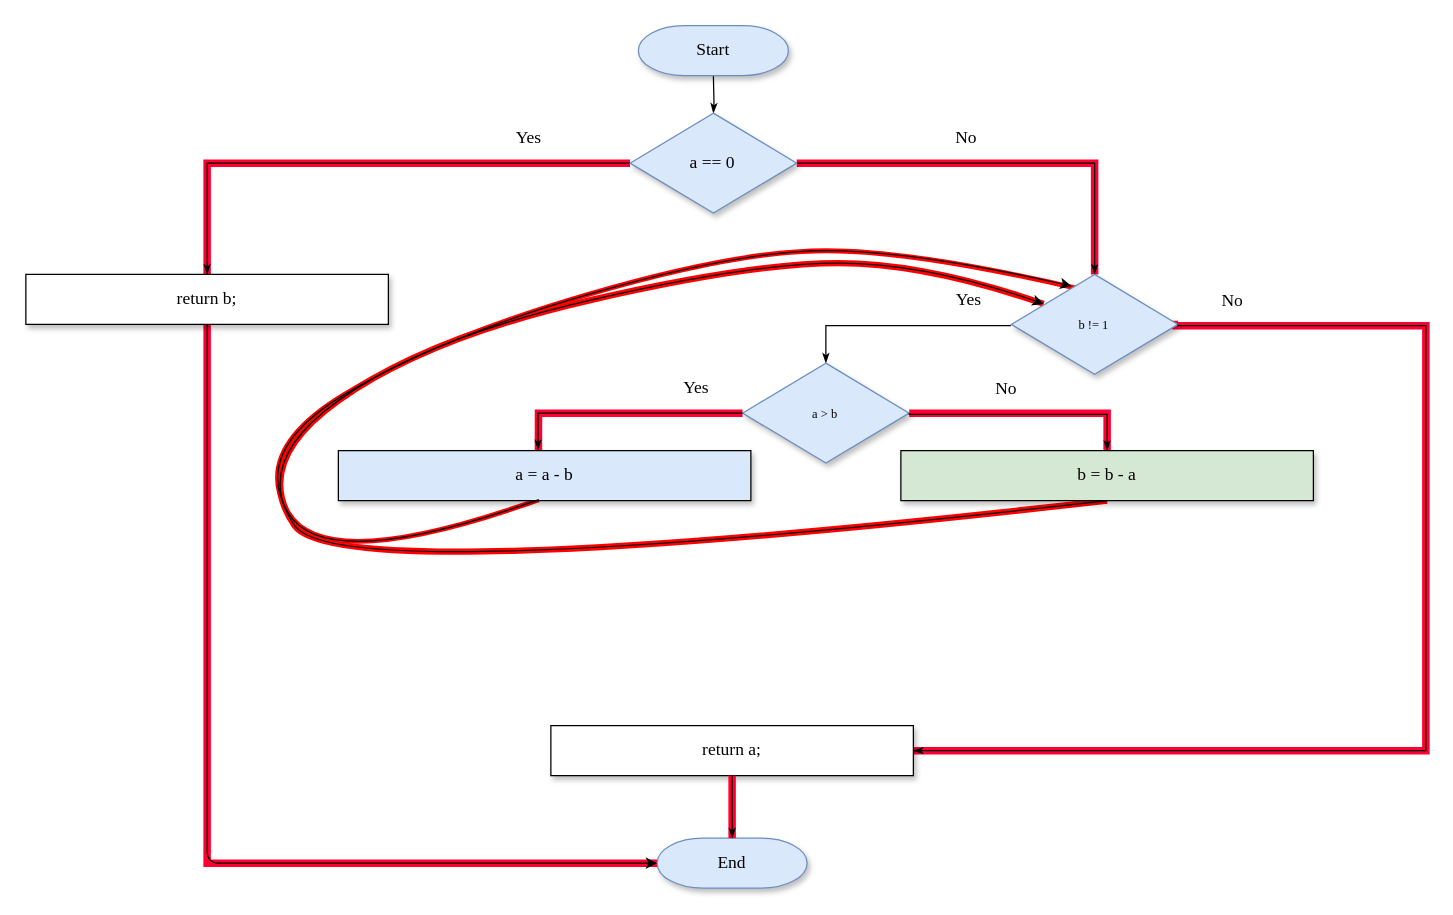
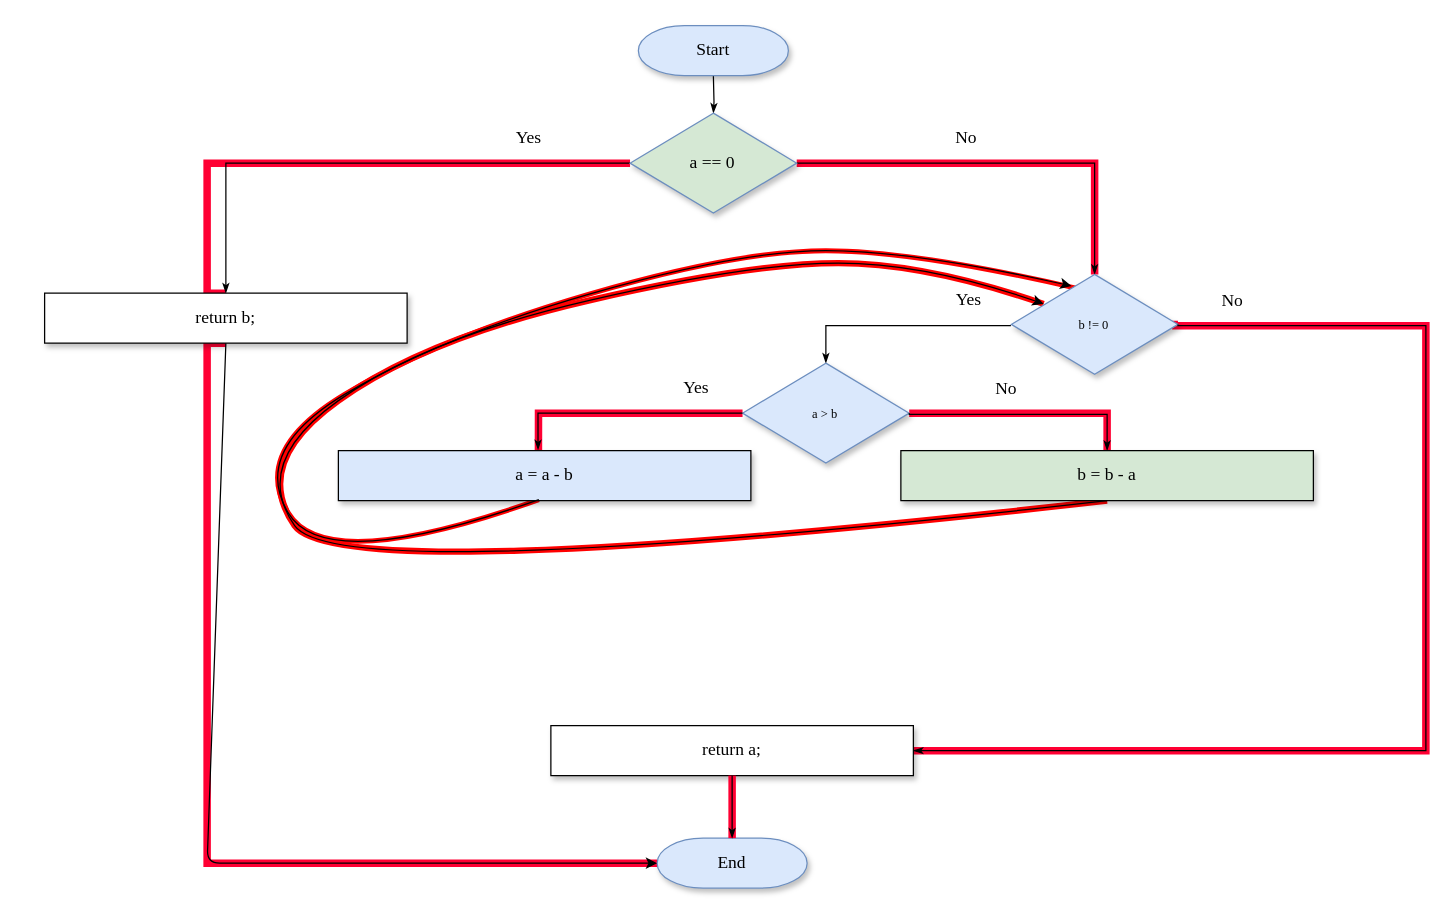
  <mxCell id="0" />
  <mxCell id="1" parent="0" />
  <mxCell id="2" style="edgeStyle=orthogonalEdgeStyle;rounded=0;orthogonalLoop=1;jettySize=auto;html=1;strokeColor=#FF0033;strokeWidth=6;endArrow=none;endFill=0;entryX=0.5;entryY=0;entryDx=0;entryDy=0;exitX=1;exitY=0.5;exitDx=0;exitDy=0;" edge="1" parent="1" source="22" target="26"><mxGeometry relative="1" as="geometry"><mxPoint x="730" y="330" as="sourcePoint" /><mxPoint x="888.45" y="299" as="targetPoint" /><Array as="points"><mxPoint x="885" y="330" /></Array></mxGeometry></mxCell>
  <mxCell id="3" style="edgeStyle=orthogonalEdgeStyle;rounded=0;orthogonalLoop=1;jettySize=auto;html=1;strokeColor=#FF0033;strokeWidth=6;endArrow=none;endFill=0;entryX=0;entryY=0.5;entryDx=0;entryDy=0;exitX=0.485;exitY=0.026;exitDx=0;exitDy=0;exitPerimeter=0;" edge="1" parent="1" source="25" target="22"><mxGeometry relative="1" as="geometry"><mxPoint x="503.394" y="345.51" as="sourcePoint" /><mxPoint x="651.79" y="314.48" as="targetPoint" /><Array as="points"><mxPoint x="430" y="330" /></Array></mxGeometry></mxCell>
  <mxCell id="4" value="" style="curved=1;endArrow=none;html=1;entryX=0.194;entryY=0.295;entryDx=0;entryDy=0;exitX=0.5;exitY=1;exitDx=0;exitDy=0;entryPerimeter=0;strokeColor=#FF0000;strokeWidth=5;endFill=0;" edge="1" parent="1"><mxGeometry width="50" height="50" relative="1" as="geometry"><mxPoint x="885" y="400" as="sourcePoint" /><mxPoint x="834.206" y="242.6" as="targetPoint" /><Array as="points"><mxPoint x="270" y="470" /><mxPoint x="200" y="370" /><mxPoint x="340" y="270" /><mxPoint x="600" y="210" /><mxPoint x="740" y="210" /></Array></mxGeometry></mxCell>
  <mxCell id="5" value="" style="curved=1;endArrow=none;html=1;exitX=0.486;exitY=0.979;exitDx=0;exitDy=0;exitPerimeter=0;strokeColor=#FF0000;endFill=0;strokeWidth=4;" edge="1" parent="1"><mxGeometry width="50" height="50" relative="1" as="geometry"><mxPoint x="430.38" y="399.16" as="sourcePoint" /><mxPoint x="860" y="230" as="targetPoint" /><Array as="points"><mxPoint x="260" y="460" /><mxPoint x="200" y="360" /><mxPoint x="350" y="270" /><mxPoint x="590" y="200" /><mxPoint x="730" y="200" /></Array></mxGeometry></mxCell>
  <mxCell id="6" style="edgeStyle=orthogonalEdgeStyle;rounded=0;orthogonalLoop=1;jettySize=auto;html=1;exitX=0;exitY=0.5;exitDx=0;exitDy=0;strokeColor=#FF0033;strokeWidth=6;endArrow=none;endFill=0;entryX=0.5;entryY=0;entryDx=0;entryDy=0;" parent="1" source="13" target="18" edge="1"><mxGeometry relative="1" as="geometry"><mxPoint x="580" y="70" as="sourcePoint" /><mxPoint x="580.005" y="100" as="targetPoint" /><Array as="points"><mxPoint x="165" y="130" /></Array></mxGeometry></mxCell>
  <mxCell id="7" style="edgeStyle=orthogonalEdgeStyle;rounded=0;orthogonalLoop=1;jettySize=auto;html=1;exitX=1;exitY=0.5;exitDx=0;exitDy=0;strokeColor=#FF0033;strokeWidth=6;endArrow=none;endFill=0;entryX=0.5;entryY=0;entryDx=0;entryDy=0;" parent="1" source="13" target="19" edge="1"><mxGeometry relative="1" as="geometry"><mxPoint x="513.34" y="140" as="sourcePoint" /><mxPoint x="174.995" y="380" as="targetPoint" /><Array as="points"><mxPoint x="875" y="130" /></Array></mxGeometry></mxCell>
  <mxCell id="8" style="edgeStyle=orthogonalEdgeStyle;rounded=0;orthogonalLoop=1;jettySize=auto;html=1;strokeColor=#FF0033;strokeWidth=6;endArrow=none;endFill=0;entryX=0.5;entryY=1;entryDx=0;entryDy=0;exitX=0;exitY=0.5;exitDx=0;exitDy=0;exitPerimeter=0;" parent="1" target="18" edge="1" source="16"><mxGeometry relative="1" as="geometry"><mxPoint x="525" y="660" as="sourcePoint" /><mxPoint x="174.995" y="380" as="targetPoint" /><Array as="points"><mxPoint x="165" y="690" /></Array></mxGeometry></mxCell>
  <mxCell id="9" style="edgeStyle=orthogonalEdgeStyle;rounded=0;orthogonalLoop=1;jettySize=auto;html=1;strokeColor=#FF0033;strokeWidth=6;endArrow=none;endFill=0;entryX=1;entryY=0.5;entryDx=0;entryDy=0;" parent="1" source="27" edge="1" target="19"><mxGeometry relative="1" as="geometry"><mxPoint x="650" y="660" as="sourcePoint" /><mxPoint x="940" y="320" as="targetPoint" /><Array as="points"><mxPoint x="1140" y="600" /><mxPoint x="1140" y="260" /><mxPoint x="940" y="260" /></Array></mxGeometry></mxCell>
  <mxCell id="10" style="edgeStyle=orthogonalEdgeStyle;rounded=0;html=1;labelBackgroundColor=none;startSize=5;endArrow=classicThin;endFill=1;endSize=5;jettySize=auto;orthogonalLoop=1;strokeWidth=1;fontFamily=Verdana;fontSize=8" parent="1" target="13" edge="1"><mxGeometry relative="1" as="geometry"><mxPoint x="570" y="60" as="sourcePoint" /></mxGeometry></mxCell>
  <mxCell id="11" value="No" style="edgeStyle=orthogonalEdgeStyle;rounded=0;html=1;labelBackgroundColor=none;startSize=5;endArrow=classicThin;endFill=1;endSize=5;jettySize=auto;orthogonalLoop=1;strokeWidth=1;fontFamily=Verdana;fontSize=14;entryX=0.5;entryY=0;entryDx=0;entryDy=0;" parent="1" source="13" target="19" edge="1"><mxGeometry x="-0.174" y="20" relative="1" as="geometry"><mxPoint as="offset" /><mxPoint x="710" y="240" as="targetPoint" /></mxGeometry></mxCell>
  <mxCell id="12" value="Yes" style="edgeStyle=orthogonalEdgeStyle;rounded=0;html=1;labelBackgroundColor=none;startSize=5;endArrow=classicThin;endFill=1;endSize=5;jettySize=auto;orthogonalLoop=1;strokeWidth=1;fontFamily=Verdana;fontSize=14;exitX=0;exitY=0.5;exitDx=0;exitDy=0;entryX=0.5;entryY=0;entryDx=0;entryDy=0;" parent="1" source="13" target="18" edge="1"><mxGeometry x="-0.62" y="-20" relative="1" as="geometry"><mxPoint as="offset" /><mxPoint x="430" y="240" as="targetPoint" /></mxGeometry></mxCell>
- <mxCell id="13" value="a == 0" style="rhombus;whiteSpace=wrap;html=1;rounded=0;shadow=1;labelBackgroundColor=none;strokeWidth=1;fontFamily=Verdana;fontSize=14;align=center;fillColor=#dae8fc;strokeColor=#6c8ebf;" parent="1" vertex="1"><mxGeometry x="503.34" y="90" width="133.33" height="80" as="geometry" /></mxCell>
+ <mxCell id="13" value="a == 0" style="rhombus;whiteSpace=wrap;html=1;rounded=0;shadow=1;labelBackgroundColor=none;strokeWidth=1;fontFamily=Verdana;fontSize=14;align=center;fillColor=#d5e8d4;strokeColor=#6c8ebf;" parent="1" vertex="1"><mxGeometry x="503.34" y="90" width="133.33" height="80" as="geometry" /></mxCell>
  <mxCell id="14" value="Start" style="strokeWidth=1;html=1;shape=mxgraph.flowchart.terminator;whiteSpace=wrap;rounded=0;shadow=1;labelBackgroundColor=none;fontFamily=Verdana;fontSize=14;align=center;fillColor=#dae8fc;strokeColor=#6c8ebf;" parent="1" vertex="1"><mxGeometry x="510" y="20" width="120" height="40" as="geometry" /></mxCell>
  <mxCell id="15" style="edgeStyle=orthogonalEdgeStyle;rounded=0;orthogonalLoop=1;jettySize=auto;html=1;exitX=0.5;exitY=1;exitDx=0;exitDy=0;fontSize=14;" parent="1" edge="1"><mxGeometry relative="1" as="geometry"><mxPoint x="570" y="60" as="sourcePoint" /><mxPoint x="570" y="60" as="targetPoint" /></mxGeometry></mxCell>
  <mxCell id="16" value="End" style="strokeWidth=1;html=1;shape=mxgraph.flowchart.terminator;whiteSpace=wrap;rounded=0;shadow=1;labelBackgroundColor=none;fontFamily=Verdana;fontSize=14;align=center;fillColor=#dae8fc;strokeColor=#6c8ebf;" parent="1" vertex="1"><mxGeometry x="525" y="670" width="120" height="40" as="geometry" /></mxCell>
  <mxCell id="17" value="" style="endArrow=classic;html=1;fontSize=14;entryX=0;entryY=0.5;entryDx=0;entryDy=0;exitX=0.5;exitY=1;exitDx=0;exitDy=0;entryPerimeter=0;" parent="1" source="18" target="16" edge="1"><mxGeometry width="50" height="50" relative="1" as="geometry"><mxPoint x="270" y="430" as="sourcePoint" /><mxPoint x="510" y="430" as="targetPoint" /><Array as="points"><mxPoint x="165" y="690" /></Array></mxGeometry></mxCell>
- <mxCell id="18" value="return b;" style="rounded=0;whiteSpace=wrap;html=1;shadow=1;labelBackgroundColor=none;strokeWidth=1;fontFamily=Verdana;fontSize=14;align=center;" parent="1" vertex="1"><mxGeometry x="20" y="219" width="289.99" height="40" as="geometry" /></mxCell>
- <mxCell id="19" value="b != 1" style="rhombus;whiteSpace=wrap;html=1;rounded=0;shadow=1;labelBackgroundColor=none;strokeWidth=1;fontFamily=Verdana;fontSize=10;align=center;fillColor=#dae8fc;strokeColor=#6c8ebf;" parent="1" vertex="1"><mxGeometry x="808.34" y="219" width="133.33" height="80" as="geometry" /></mxCell>
+ <mxCell id="18" value="return b;" style="rounded=0;whiteSpace=wrap;html=1;shadow=1;labelBackgroundColor=none;strokeWidth=1;fontFamily=Verdana;fontSize=14;align=center;" parent="1" vertex="1"><mxGeometry x="35" y="234" width="289.99" height="40" as="geometry" /></mxCell>
+ <mxCell id="19" value="b != 0" style="rhombus;whiteSpace=wrap;html=1;rounded=0;shadow=1;labelBackgroundColor=none;strokeWidth=1;fontFamily=Verdana;fontSize=10;align=center;fillColor=#dae8fc;strokeColor=#6c8ebf;" parent="1" vertex="1"><mxGeometry x="808.34" y="219" width="133.33" height="80" as="geometry" /></mxCell>
  <mxCell id="20" value="Yes" style="edgeStyle=orthogonalEdgeStyle;rounded=0;html=1;labelBackgroundColor=none;startSize=5;endArrow=classicThin;endFill=1;endSize=5;jettySize=auto;orthogonalLoop=1;strokeWidth=1;fontFamily=Verdana;fontSize=14;entryX=0.5;entryY=0;entryDx=0;entryDy=0;" parent="1" target="22" edge="1"><mxGeometry x="-0.62" y="-20" relative="1" as="geometry"><mxPoint as="offset" /><mxPoint x="650" y="350" as="targetPoint" /><mxPoint x="808" y="260" as="sourcePoint" /><Array as="points"><mxPoint x="660" y="260" /></Array></mxGeometry></mxCell>
  <mxCell id="21" value="No" style="edgeStyle=orthogonalEdgeStyle;rounded=0;html=1;labelBackgroundColor=none;startSize=5;endArrow=classicThin;endFill=1;endSize=5;jettySize=auto;orthogonalLoop=1;strokeWidth=1;fontFamily=Verdana;fontSize=14;entryX=1;entryY=0.5;entryDx=0;entryDy=0;exitX=1;exitY=0.5;exitDx=0;exitDy=0;" parent="1" target="27" edge="1" source="19"><mxGeometry x="-0.907" y="19" relative="1" as="geometry"><mxPoint as="offset" /><mxPoint x="1185" y="340" as="targetPoint" /><mxPoint x="941.67" y="320" as="sourcePoint" /><Array as="points"><mxPoint x="1140" y="260" /><mxPoint x="1140" y="600" /></Array></mxGeometry></mxCell>
  <mxCell id="22" value="a &amp;gt; b" style="rhombus;whiteSpace=wrap;html=1;rounded=0;shadow=1;labelBackgroundColor=none;strokeWidth=1;fontFamily=Verdana;fontSize=10;align=center;fillColor=#dae8fc;strokeColor=#6c8ebf;" vertex="1" parent="1"><mxGeometry x="593.33" y="290" width="133.33" height="80" as="geometry" /></mxCell>
  <mxCell id="23" value="Yes" style="edgeStyle=orthogonalEdgeStyle;rounded=0;html=1;labelBackgroundColor=none;startSize=5;endArrow=classicThin;endFill=1;endSize=5;jettySize=auto;orthogonalLoop=1;strokeWidth=1;fontFamily=Verdana;fontSize=14;entryX=0.484;entryY=-0.016;entryDx=0;entryDy=0;entryPerimeter=0;" edge="1" parent="1" target="25"><mxGeometry x="-0.62" y="-20" relative="1" as="geometry"><mxPoint as="offset" /><mxPoint x="425" y="360" as="targetPoint" /><mxPoint x="593.33" y="330.03" as="sourcePoint" /><Array as="points"><mxPoint x="430" y="330" /><mxPoint x="430" y="359" /></Array></mxGeometry></mxCell>
  <mxCell id="24" value="No" style="edgeStyle=orthogonalEdgeStyle;rounded=0;html=1;labelBackgroundColor=none;startSize=5;endArrow=classicThin;endFill=1;endSize=5;jettySize=auto;orthogonalLoop=1;strokeWidth=1;fontFamily=Verdana;fontSize=14;exitX=1;exitY=0.5;exitDx=0;exitDy=0;entryX=0.5;entryY=0;entryDx=0;entryDy=0;" edge="1" parent="1" target="26"><mxGeometry x="-0.174" y="20" relative="1" as="geometry"><mxPoint as="offset" /><mxPoint x="970" y="360" as="targetPoint" /><mxPoint x="726.66" y="330" as="sourcePoint" /><Array as="points"><mxPoint x="885" y="331" /></Array></mxGeometry></mxCell>
  <mxCell id="25" value="a = a - b" style="rounded=0;whiteSpace=wrap;html=1;shadow=1;labelBackgroundColor=none;strokeWidth=1;fontFamily=Verdana;fontSize=14;align=center;fillColor=#dae8fc;" vertex="1" parent="1"><mxGeometry x="270" y="360" width="330" height="40" as="geometry" /></mxCell>
  <mxCell id="26" value="b = b - a" style="rounded=0;whiteSpace=wrap;html=1;shadow=1;labelBackgroundColor=none;strokeWidth=1;fontFamily=Verdana;fontSize=14;align=center;fillColor=#d5e8d4;" vertex="1" parent="1"><mxGeometry x="720" y="360" width="330" height="40" as="geometry" /></mxCell>
  <mxCell id="27" value="return a;" style="rounded=0;whiteSpace=wrap;html=1;shadow=1;labelBackgroundColor=none;strokeWidth=1;fontFamily=Verdana;fontSize=14;align=center;" vertex="1" parent="1"><mxGeometry x="440" y="580" width="289.99" height="40" as="geometry" /></mxCell>
  <mxCell id="28" value="" style="curved=1;endArrow=classic;html=1;entryX=0.361;entryY=0.116;entryDx=0;entryDy=0;exitX=0.486;exitY=0.979;exitDx=0;exitDy=0;exitPerimeter=0;entryPerimeter=0;" edge="1" parent="1" source="25" target="19"><mxGeometry width="50" height="50" relative="1" as="geometry"><mxPoint x="520" y="500" as="sourcePoint" /><mxPoint x="770" y="490" as="targetPoint" /><Array as="points"><mxPoint x="260" y="460" /><mxPoint x="200" y="360" /><mxPoint x="350" y="270" /><mxPoint x="590" y="200" /><mxPoint x="730" y="200" /></Array></mxGeometry></mxCell>
  <mxCell id="29" value="" style="curved=1;endArrow=classic;html=1;entryX=0.194;entryY=0.295;entryDx=0;entryDy=0;exitX=0.5;exitY=1;exitDx=0;exitDy=0;entryPerimeter=0;" edge="1" parent="1" source="26" target="19"><mxGeometry width="50" height="50" relative="1" as="geometry"><mxPoint x="440.38" y="409.16" as="sourcePoint" /><mxPoint x="851.673" y="249" as="targetPoint" /><Array as="points"><mxPoint x="270" y="470" /><mxPoint x="200" y="370" /><mxPoint x="340" y="270" /><mxPoint x="600" y="210" /><mxPoint x="740" y="210" /></Array></mxGeometry></mxCell>
  <mxCell id="30" style="edgeStyle=orthogonalEdgeStyle;rounded=0;orthogonalLoop=1;jettySize=auto;html=1;strokeColor=#FF0033;strokeWidth=6;endArrow=none;endFill=0;entryX=0.5;entryY=0;entryDx=0;entryDy=0;exitX=0.5;exitY=1;exitDx=0;exitDy=0;entryPerimeter=0;" edge="1" parent="1" source="27" target="16"><mxGeometry relative="1" as="geometry"><mxPoint x="550.044" y="511.03" as="sourcePoint" /><mxPoint x="698.44" y="480" as="targetPoint" /><Array as="points"><mxPoint x="585" y="640" /><mxPoint x="585" y="640" /></Array></mxGeometry></mxCell>
  <mxCell id="31" value="" style="edgeStyle=orthogonalEdgeStyle;rounded=0;html=1;labelBackgroundColor=none;startSize=5;endArrow=classicThin;endFill=1;endSize=5;jettySize=auto;orthogonalLoop=1;strokeWidth=1;fontFamily=Verdana;fontSize=14;entryX=0.5;entryY=0;entryDx=0;entryDy=0;entryPerimeter=0;exitX=0.5;exitY=1;exitDx=0;exitDy=0;" edge="1" parent="1" source="27" target="16"><mxGeometry x="-0.907" y="19" relative="1" as="geometry"><mxPoint as="offset" /><mxPoint x="739.99" y="610" as="targetPoint" /><mxPoint x="585" y="269" as="sourcePoint" /><Array as="points" /></mxGeometry></mxCell>
